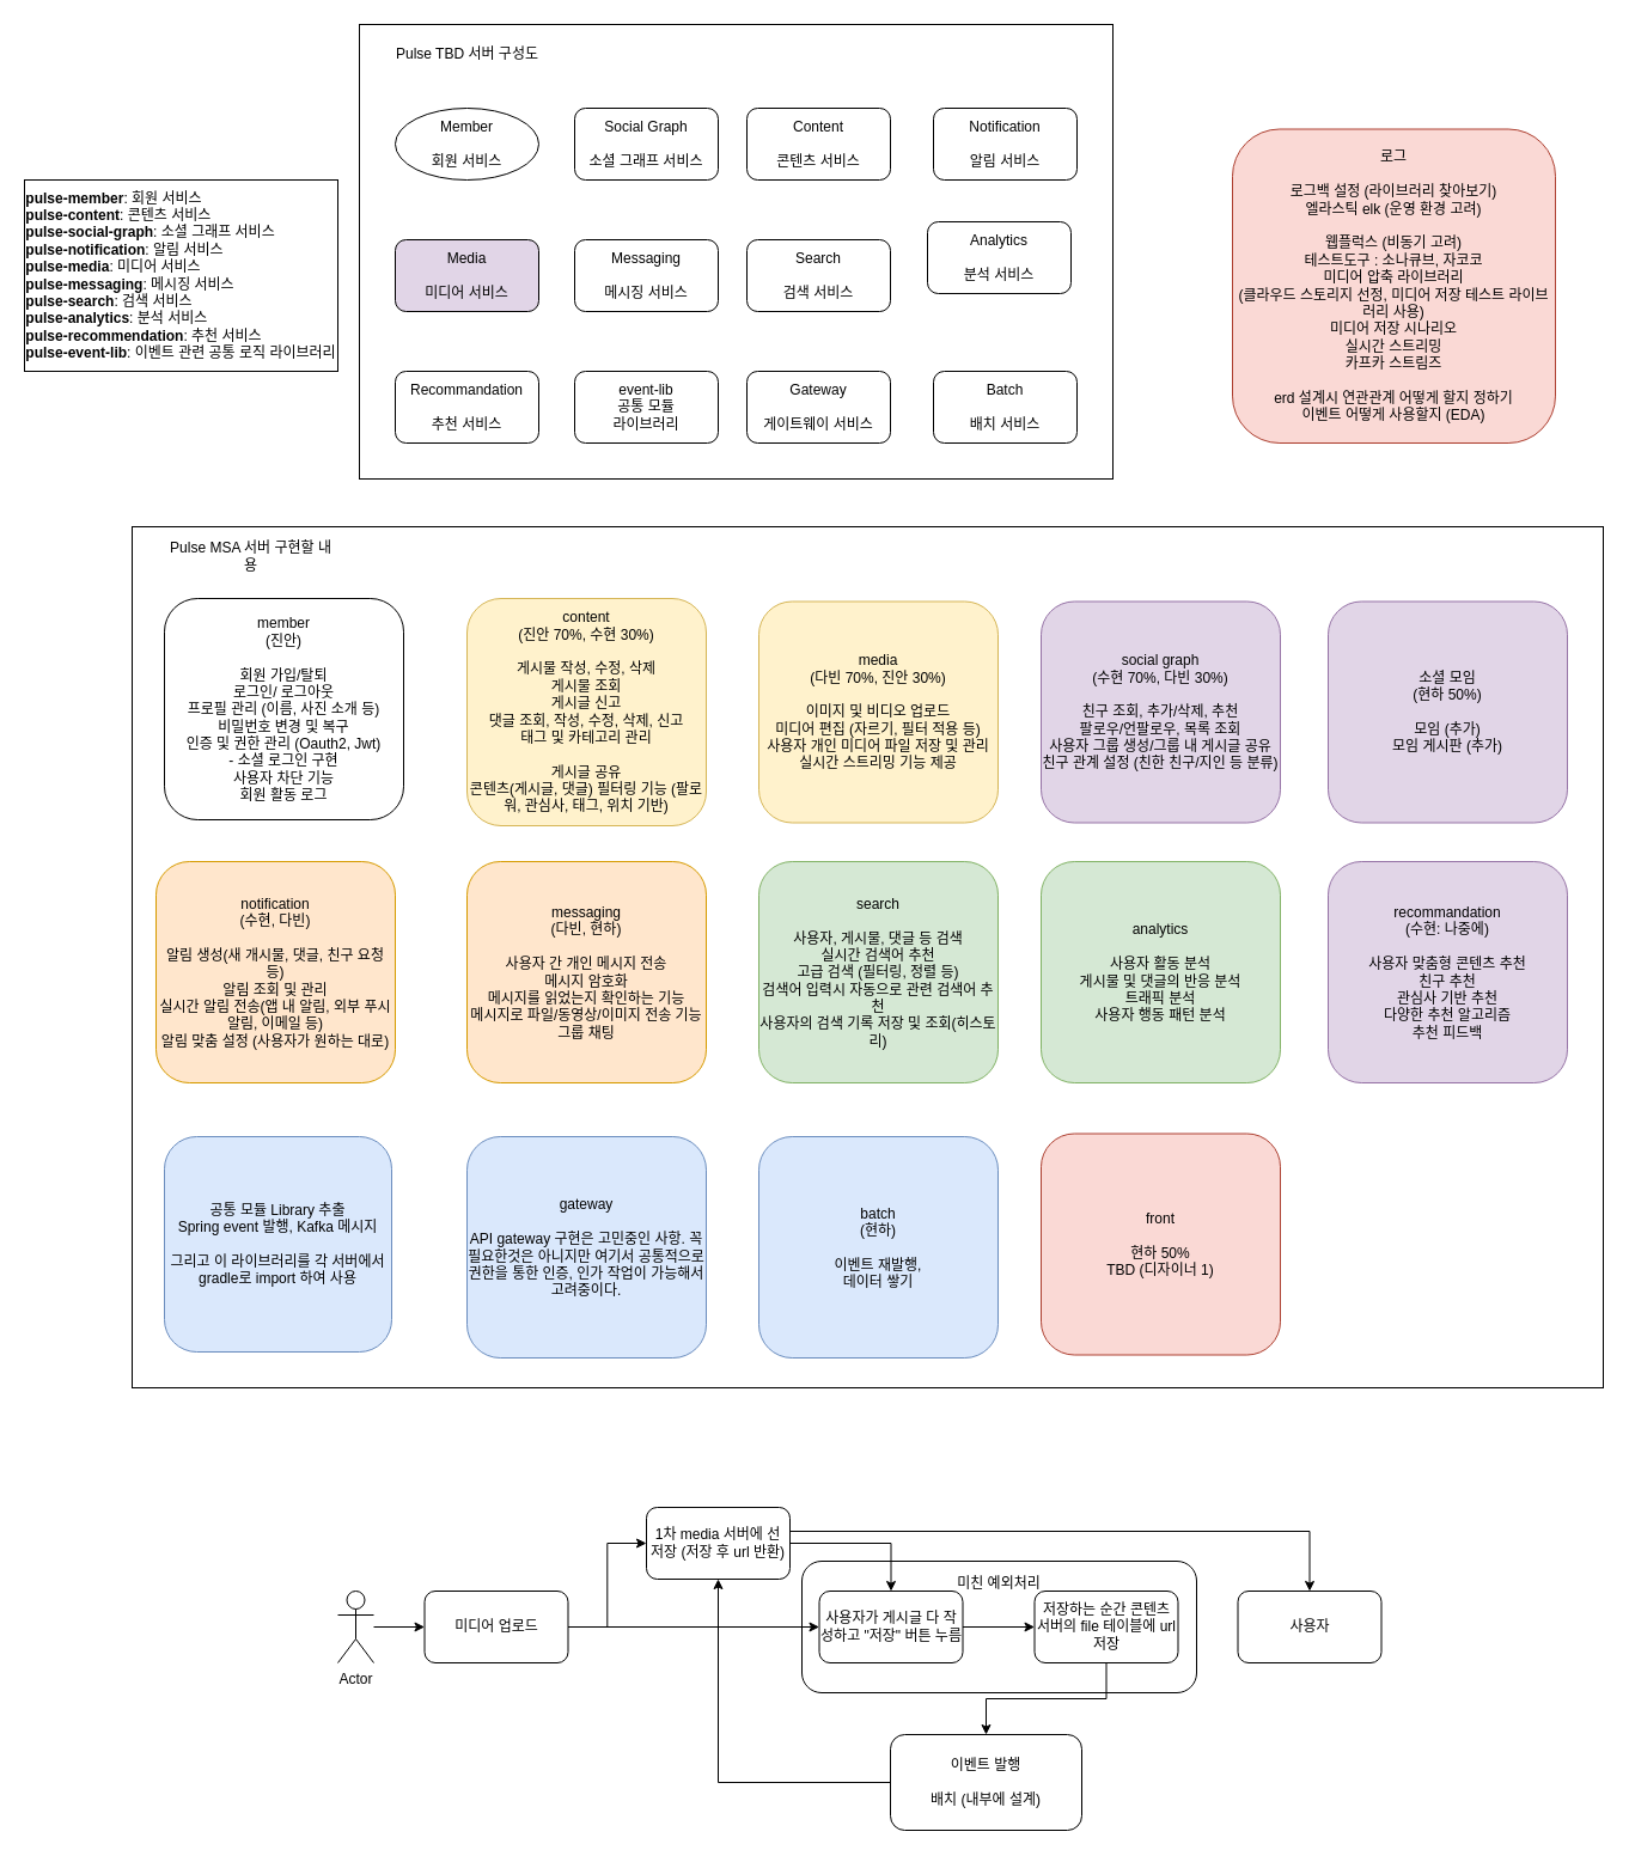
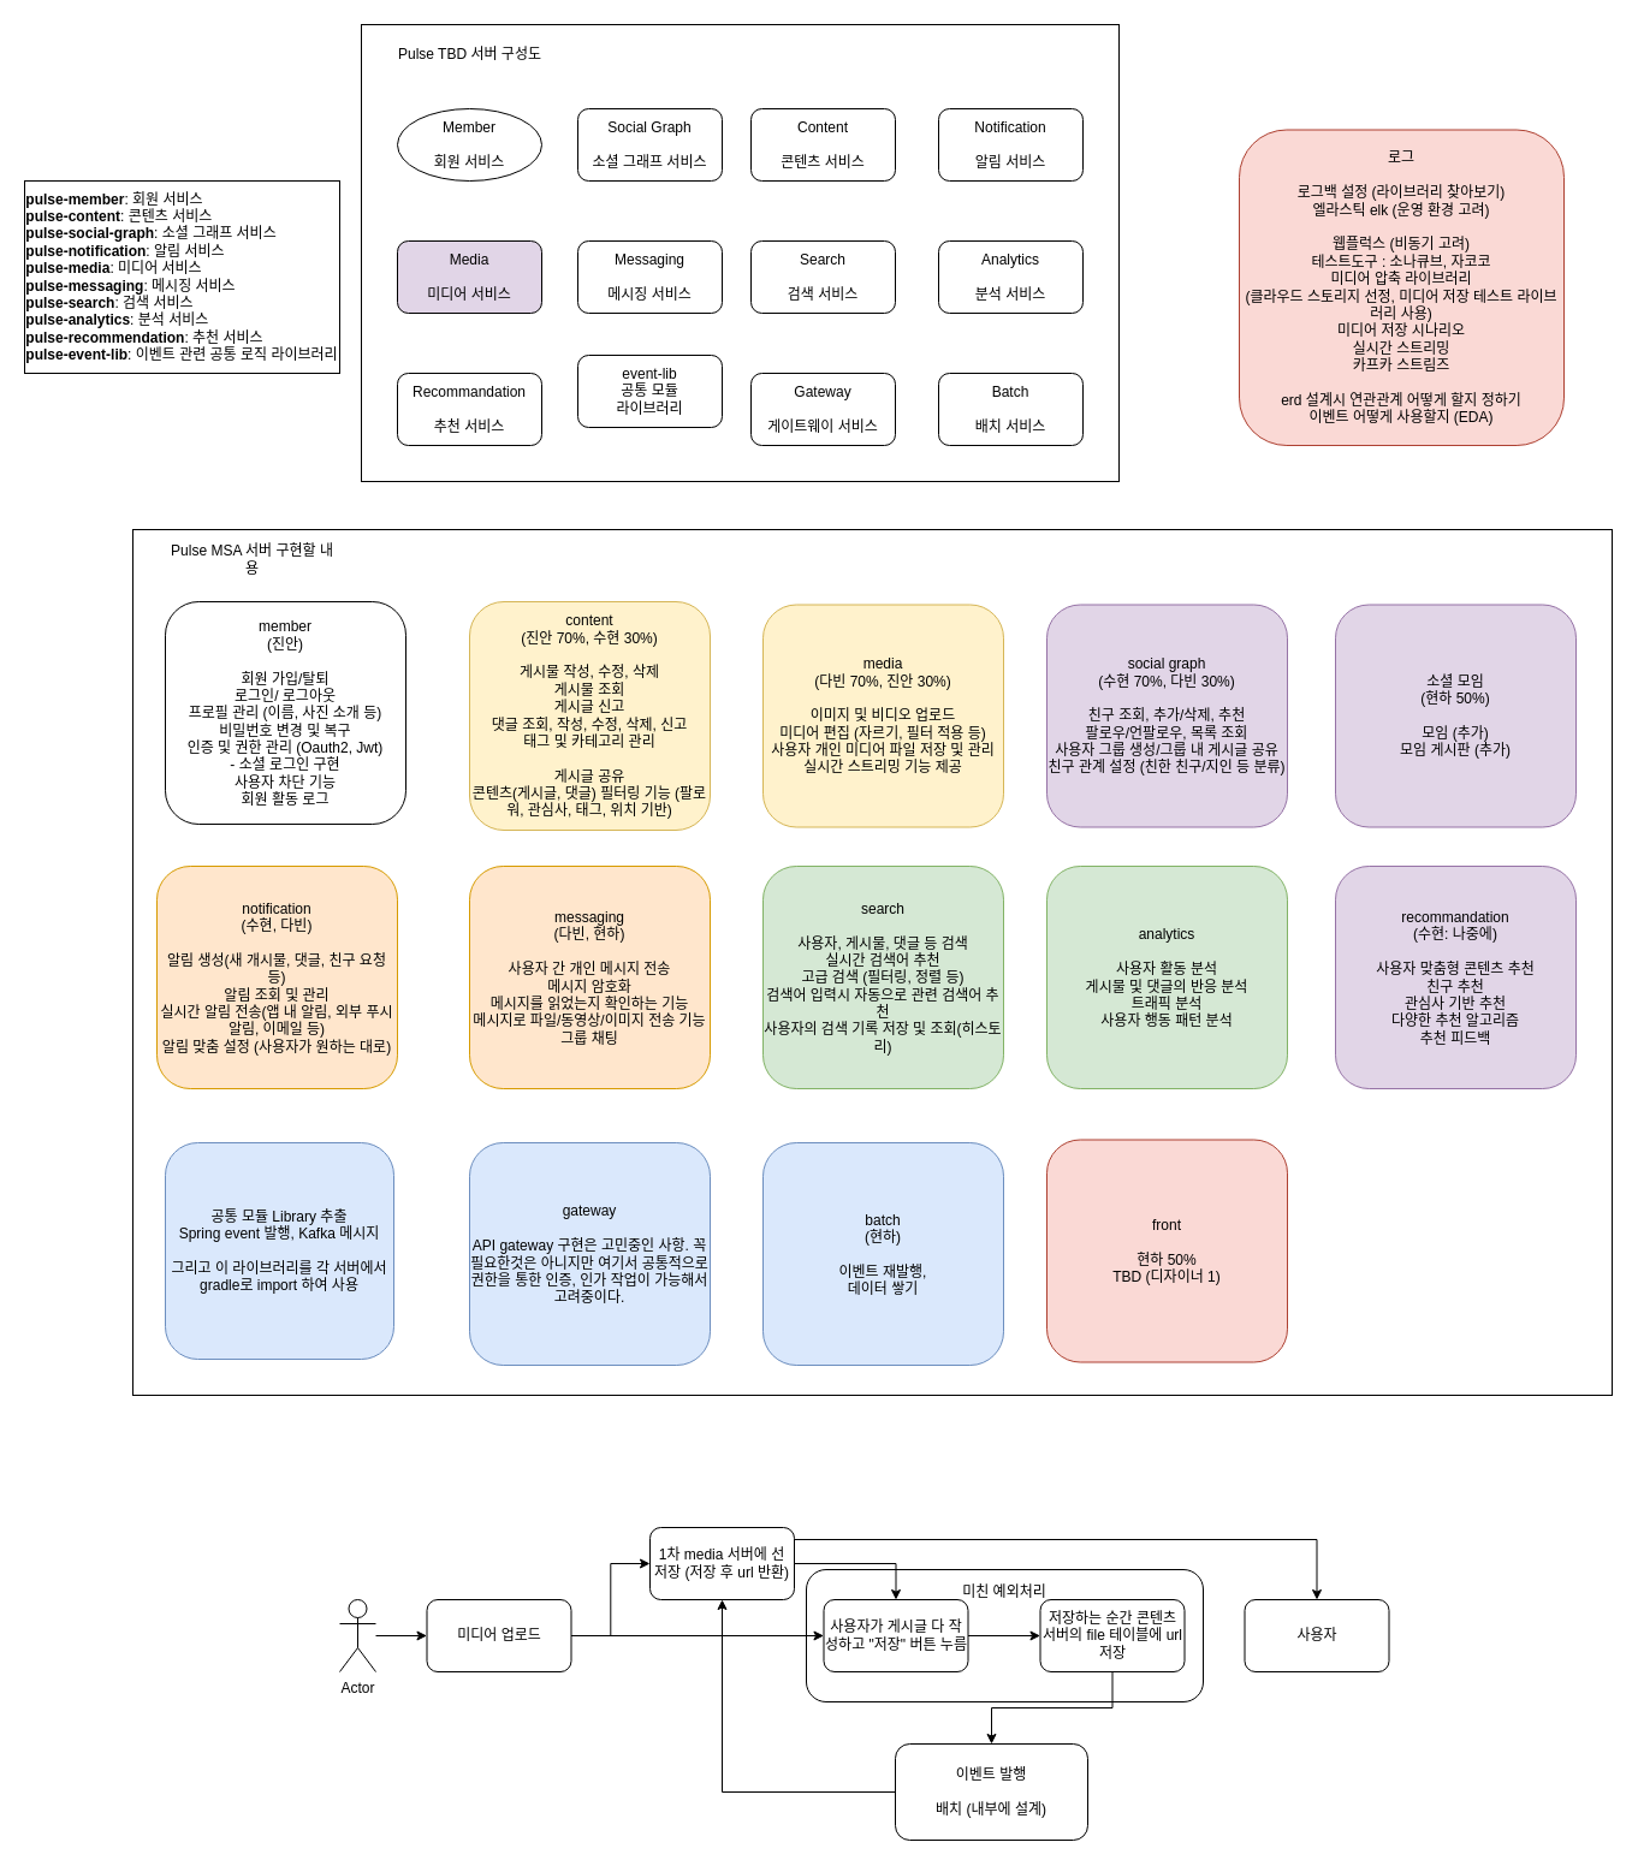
  <mxCell id="0" />
  <mxCell id="1" parent="0" />
  <mxCell id="2" value="미친 예외처리&lt;br&gt;&lt;br&gt;&lt;br&gt;&lt;br&gt;&lt;br&gt;&lt;br&gt;" style="rounded=1;whiteSpace=wrap;html=1;" vertex="1" parent="1"><mxGeometry x="670" y="1305" width="330" height="110" as="geometry" /></mxCell>
  <mxCell id="3" value="" style="rounded=0;whiteSpace=wrap;html=1;" parent="1" vertex="1"><mxGeometry x="110" y="440" width="1230" height="720" as="geometry" /></mxCell>
  <mxCell id="4" value="" style="rounded=0;whiteSpace=wrap;html=1;" parent="1" vertex="1"><mxGeometry x="300" y="20" width="630" height="380" as="geometry" /></mxCell>
  <mxCell id="5" value="Member&lt;br&gt;&lt;br&gt;회원 서비스" style="ellipse;whiteSpace=wrap;html=1;" parent="1" vertex="1"><mxGeometry x="330" y="90" width="120" height="60" as="geometry" /></mxCell>
  <mxCell id="6" value="Social Graph&lt;br&gt;&lt;br&gt;소셜 그래프 서비스" style="rounded=1;whiteSpace=wrap;html=1;" parent="1" vertex="1"><mxGeometry x="480" y="90" width="120" height="60" as="geometry" /></mxCell>
  <mxCell id="7" value="Content&lt;br&gt;&lt;br&gt;콘텐츠 서비스" style="rounded=1;whiteSpace=wrap;html=1;" parent="1" vertex="1"><mxGeometry x="624" y="90" width="120" height="60" as="geometry" /></mxCell>
  <mxCell id="8" value="Notification&lt;br&gt;&lt;br&gt;알림 서비스" style="rounded=1;whiteSpace=wrap;html=1;" parent="1" vertex="1"><mxGeometry x="780" y="90" width="120" height="60" as="geometry" /></mxCell>
  <mxCell id="9" value="Media&lt;br&gt;&lt;br&gt;미디어 서비스" style="rounded=1;whiteSpace=wrap;html=1;fillColor=#e1d5e7;" parent="1" vertex="1"><mxGeometry x="330" y="200" width="120" height="60" as="geometry" /></mxCell>
  <mxCell id="10" value="Messaging&lt;br&gt;&lt;br&gt;메시징 서비스" style="rounded=1;whiteSpace=wrap;html=1;" parent="1" vertex="1"><mxGeometry x="480" y="200" width="120" height="60" as="geometry" /></mxCell>
  <mxCell id="11" value="Search&lt;br&gt;&lt;br&gt;검색 서비스" style="rounded=1;whiteSpace=wrap;html=1;" parent="1" vertex="1"><mxGeometry x="624" y="200" width="120" height="60" as="geometry" /></mxCell>
- <mxCell id="12" value="Analytics&lt;br&gt;&lt;br&gt;분석 서비스" style="rounded=1;whiteSpace=wrap;html=1;" parent="1" vertex="1"><mxGeometry x="775" y="185" width="120" height="60" as="geometry" /></mxCell>
+ <mxCell id="12" value="Analytics&lt;br&gt;&lt;br&gt;분석 서비스" style="rounded=1;whiteSpace=wrap;html=1;" parent="1" vertex="1"><mxGeometry x="780" y="200" width="120" height="60" as="geometry" /></mxCell>
  <mxCell id="13" value="Recommandation&lt;br&gt;&lt;br&gt;추천 서비스" style="rounded=1;whiteSpace=wrap;html=1;" parent="1" vertex="1"><mxGeometry x="330" y="310" width="120" height="60" as="geometry" /></mxCell>
  <mxCell id="14" value="공통 모듈 Library 추출&lt;br&gt;Spring event 발행, Kafka 메시지&lt;br&gt;&lt;br&gt;그리고 이 라이브러리를 각 서버에서 gradle로 import 하여 사용" style="rounded=1;whiteSpace=wrap;html=1;fillColor=#dae8fc;strokeColor=#6c8ebf;" parent="1" vertex="1"><mxGeometry x="137" y="950" width="190" height="180" as="geometry" /></mxCell>
  <mxCell id="15" value="member&lt;br&gt;(진안)&lt;br&gt;&lt;br&gt;회원 가입/탈퇴&lt;br&gt;로그인/ 로그아웃&lt;br&gt;프로필 관리 (이름, 사진 소개 등)&lt;br&gt;비밀번호 변경 및 복구&lt;br&gt;인증 및 권한 관리 (Oauth2, Jwt)&lt;br&gt;- 소셜 로그인 구현&lt;br&gt;사용자 차단 기능&lt;br&gt;회원 활동 로그" style="rounded=1;whiteSpace=wrap;html=1;" parent="1" vertex="1"><mxGeometry x="137" y="500" width="200" height="185" as="geometry" /></mxCell>
  <mxCell id="16" value="content&lt;br&gt;(진안 70%, 수현 30%)&lt;br&gt;&lt;br&gt;게시물 작성, 수정, 삭제&lt;br&gt;게시물 조회&lt;br&gt;게시글 신고&lt;br&gt;댓글 조회,&amp;nbsp;작성, 수정, 삭제, 신고&lt;br&gt;태그 및 카테고리 관리&lt;br&gt;&lt;br&gt;게시글 공유&lt;br&gt;콘텐츠(게시글, 댓글) 필터링 기능 (팔로워, 관심사, 태그, 위치 기반)" style="rounded=1;whiteSpace=wrap;html=1;fillColor=#fff2cc;strokeColor=#d6b656;" parent="1" vertex="1"><mxGeometry x="390" y="500" width="200" height="190" as="geometry" /></mxCell>
  <mxCell id="17" value="social graph&lt;br&gt;(수현 70%, 다빈 30%)&lt;br&gt;&lt;br&gt;친구 조회,&amp;nbsp;추가/삭제, 추천&lt;br&gt;팔로우/언팔로우, 목록 조회&lt;br&gt;사용자 그룹 생성/그룹 내 게시글 공유&lt;br&gt;친구 관계 설정 (친한 친구/지인 등 분류)" style="rounded=1;whiteSpace=wrap;html=1;fillColor=#e1d5e7;strokeColor=#9673a6;" parent="1" vertex="1"><mxGeometry x="870" y="502.5" width="200" height="185" as="geometry" /></mxCell>
  <mxCell id="18" value="notification&lt;br&gt;(수현, 다빈)&lt;br&gt;&lt;br&gt;알림 생성(새 개시물, 댓글, 친구 요청 등)&lt;br&gt;알림 조회 및 관리&lt;br&gt;실시간 알림 전송(앱 내 알림, 외부 푸시 알림, 이메일 등)&lt;br&gt;알림 맞춤 설정 (사용자가 원하는 대로)" style="rounded=1;whiteSpace=wrap;html=1;fillColor=#ffe6cc;strokeColor=#d79b00;" parent="1" vertex="1"><mxGeometry x="130" y="720" width="200" height="185" as="geometry" /></mxCell>
  <mxCell id="19" value="media&lt;br&gt;(다빈 70%, 진안 30%)&lt;br&gt;&lt;br&gt;이미지 및 비디오 업로드&lt;br&gt;미디어 편집 (자르기, 필터 적용 등)&lt;br&gt;사용자 개인 미디어 파일 저장 및 관리&lt;br&gt;실시간 스트리밍 기능 제공" style="rounded=1;whiteSpace=wrap;html=1;fillColor=#fff2cc;strokeColor=#d6b656;" parent="1" vertex="1"><mxGeometry x="634" y="502.5" width="200" height="185" as="geometry" /></mxCell>
  <mxCell id="20" value="messaging&lt;br&gt;(다빈, 현하)&lt;br&gt;&lt;br&gt;사용자 간 개인 메시지 전송&lt;br&gt;메시지 암호화&lt;br&gt;메시지를 읽었는지 확인하는 기능&lt;br&gt;메시지로 파일/동영상/이미지 전송 기능&lt;br&gt;그룹 채팅" style="rounded=1;whiteSpace=wrap;html=1;fillColor=#ffe6cc;strokeColor=#d79b00;" parent="1" vertex="1"><mxGeometry x="390" y="720" width="200" height="185" as="geometry" /></mxCell>
  <mxCell id="21" value="search&lt;br&gt;&lt;br&gt;사용자, 게시물, 댓글 등 검색&lt;br&gt;실시간 검색어 추천&lt;br&gt;고급 검색 (필터링, 정렬 등)&lt;br&gt;검색어 입력시 자동으로 관련 검색어 추천&lt;br&gt;사용자의 검색 기록 저장 및 조회(히스토리)" style="rounded=1;whiteSpace=wrap;html=1;fillColor=#d5e8d4;strokeColor=#82b366;" parent="1" vertex="1"><mxGeometry x="634" y="720" width="200" height="185" as="geometry" /></mxCell>
  <mxCell id="22" value="analytics&lt;br&gt;&lt;br&gt;사용자 활동 분석&lt;br&gt;게시물 및 댓글의 반응 분석&lt;br&gt;트래픽 분석&lt;br&gt;사용자 행동 패턴 분석&lt;br&gt;" style="rounded=1;whiteSpace=wrap;html=1;fillColor=#d5e8d4;strokeColor=#82b366;" parent="1" vertex="1"><mxGeometry x="870" y="720" width="200" height="185" as="geometry" /></mxCell>
  <mxCell id="23" value="recommandation&lt;br&gt;(수현: 나중에)&lt;br&gt;&lt;br&gt;사용자 맞춤형 콘텐츠 추천&lt;br&gt;친구 추천&lt;br&gt;관심사 기반 추천&lt;br&gt;다양한 추천 알고리즘&lt;br style=&quot;border-color: var(--border-color);&quot;&gt;추천 피드백" style="rounded=1;whiteSpace=wrap;html=1;fillColor=#e1d5e7;strokeColor=#9673a6;" parent="1" vertex="1"><mxGeometry x="1110" y="720" width="200" height="185" as="geometry" /></mxCell>
- <mxCell id="24" value="event-lib&lt;br&gt;공통 모듈&lt;br&gt;라이브러리" style="rounded=1;whiteSpace=wrap;html=1;" parent="1" vertex="1"><mxGeometry x="480" y="310" width="120" height="60" as="geometry" /></mxCell>
+ <mxCell id="24" value="event-lib&lt;br&gt;공통 모듈&lt;br&gt;라이브러리" style="rounded=1;whiteSpace=wrap;html=1;" parent="1" vertex="1"><mxGeometry x="480" y="295" width="120" height="60" as="geometry" /></mxCell>
  <mxCell id="25" value="Pulse TBD 서버 구성도" style="text;html=1;strokeColor=none;fillColor=none;align=center;verticalAlign=middle;whiteSpace=wrap;rounded=0;" parent="1" vertex="1"><mxGeometry x="317.5" y="30" width="145" height="30" as="geometry" /></mxCell>
  <mxCell id="26" value="Pulse MSA 서버 구현할 내용" style="text;html=1;strokeColor=none;fillColor=none;align=center;verticalAlign=middle;whiteSpace=wrap;rounded=0;" parent="1" vertex="1"><mxGeometry x="137" y="450" width="145" height="30" as="geometry" /></mxCell>
  <mxCell id="27" value="&lt;div style=&quot;text-align: left;&quot;&gt;&lt;strong style=&quot;background-color: initial;&quot;&gt;pulse-member&lt;/strong&gt;&lt;span style=&quot;background-color: initial;&quot;&gt;: 회원 서비스&lt;/span&gt;&lt;/div&gt;&lt;strong style=&quot;background-color: initial;&quot;&gt;&lt;div style=&quot;text-align: left;&quot;&gt;&lt;strong style=&quot;background-color: initial;&quot;&gt;pulse-content&lt;/strong&gt;&lt;span style=&quot;background-color: initial; font-weight: normal;&quot;&gt;: 콘텐츠 서비스&lt;/span&gt;&lt;/div&gt;&lt;/strong&gt;&lt;strong style=&quot;background-color: initial;&quot;&gt;&lt;div style=&quot;text-align: left;&quot;&gt;&lt;strong style=&quot;background-color: initial;&quot;&gt;pulse-social-graph&lt;/strong&gt;&lt;span style=&quot;background-color: initial; font-weight: normal;&quot;&gt;: 소셜 그래프 서비스&lt;/span&gt;&lt;/div&gt;&lt;/strong&gt;&lt;strong style=&quot;background-color: initial;&quot;&gt;&lt;div style=&quot;text-align: left;&quot;&gt;&lt;strong style=&quot;background-color: initial;&quot;&gt;pulse-notification&lt;/strong&gt;&lt;span style=&quot;background-color: initial; font-weight: normal;&quot;&gt;: 알림 서비스&lt;/span&gt;&lt;/div&gt;&lt;/strong&gt;&lt;strong style=&quot;background-color: initial;&quot;&gt;&lt;div style=&quot;text-align: left;&quot;&gt;&lt;strong style=&quot;background-color: initial;&quot;&gt;pulse-media&lt;/strong&gt;&lt;span style=&quot;background-color: initial; font-weight: normal;&quot;&gt;: 미디어 서비스&lt;/span&gt;&lt;/div&gt;&lt;/strong&gt;&lt;strong style=&quot;background-color: initial;&quot;&gt;&lt;div style=&quot;text-align: left;&quot;&gt;&lt;strong style=&quot;background-color: initial;&quot;&gt;pulse-messaging&lt;/strong&gt;&lt;span style=&quot;background-color: initial; font-weight: normal;&quot;&gt;: 메시징 서비스&lt;/span&gt;&lt;/div&gt;&lt;/strong&gt;&lt;strong style=&quot;background-color: initial;&quot;&gt;&lt;div style=&quot;text-align: left;&quot;&gt;&lt;strong style=&quot;background-color: initial;&quot;&gt;pulse-search&lt;/strong&gt;&lt;span style=&quot;background-color: initial; font-weight: normal;&quot;&gt;: 검색 서비스&lt;/span&gt;&lt;/div&gt;&lt;/strong&gt;&lt;strong style=&quot;background-color: initial;&quot;&gt;&lt;div style=&quot;text-align: left;&quot;&gt;&lt;strong style=&quot;background-color: initial;&quot;&gt;pulse-analytics&lt;/strong&gt;&lt;span style=&quot;background-color: initial; font-weight: normal;&quot;&gt;: 분석 서비스&lt;/span&gt;&lt;/div&gt;&lt;/strong&gt;&lt;span style=&quot;background-color: initial;&quot;&gt;&lt;div style=&quot;font-weight: bold; text-align: left;&quot;&gt;&lt;strong style=&quot;background-color: initial;&quot;&gt;pulse-recommendation&lt;/strong&gt;&lt;span style=&quot;background-color: initial; font-weight: normal;&quot;&gt;: 추천 서비스&lt;/span&gt;&lt;/div&gt;&lt;div style=&quot;text-align: left;&quot;&gt;&lt;b&gt;pulse-event-lib&lt;/b&gt;: 이벤트 관련 공통 로직 라이브러리&lt;/div&gt;&lt;/span&gt;" style="text;html=1;align=center;verticalAlign=middle;whiteSpace=wrap;rounded=0;shadow=0;fillColor=default;strokeColor=default;" parent="1" vertex="1"><mxGeometry x="20" y="150" width="262" height="160" as="geometry" /></mxCell>
  <mxCell id="28" value="Gateway&lt;br&gt;&lt;br&gt;게이트웨이 서비스" style="rounded=1;whiteSpace=wrap;html=1;" parent="1" vertex="1"><mxGeometry x="624" y="310" width="120" height="60" as="geometry" /></mxCell>
  <mxCell id="29" value="Batch&lt;br&gt;&lt;br&gt;배치 서비스" style="rounded=1;whiteSpace=wrap;html=1;" parent="1" vertex="1"><mxGeometry x="780" y="310" width="120" height="60" as="geometry" /></mxCell>
  <mxCell id="30" value="gateway&lt;br&gt;&lt;br&gt;API gateway 구현은 고민중인 사항. 꼭 필요한것은 아니지만 여기서 공통적으로 권한을 통한 인증, 인가 작업이 가능해서 고려중이다." style="rounded=1;whiteSpace=wrap;html=1;fillColor=#dae8fc;strokeColor=#6c8ebf;" parent="1" vertex="1"><mxGeometry x="390" y="950" width="200" height="185" as="geometry" /></mxCell>
  <mxCell id="31" value="batch&lt;br&gt;(현하)&lt;br&gt;&lt;br&gt;이벤트 재발행,&lt;br&gt;데이터 쌓기" style="rounded=1;whiteSpace=wrap;html=1;fillColor=#dae8fc;strokeColor=#6c8ebf;" parent="1" vertex="1"><mxGeometry x="634" y="950" width="200" height="185" as="geometry" /></mxCell>
  <mxCell id="32" value="소셜 모임&lt;br&gt;(현하 50%)&lt;br&gt;&lt;br&gt;모임 (추가)&lt;br&gt;모임 게시판 (추가)" style="rounded=1;whiteSpace=wrap;html=1;fillColor=#e1d5e7;strokeColor=#9673a6;" parent="1" vertex="1"><mxGeometry x="1110" y="502.5" width="200" height="185" as="geometry" /></mxCell>
  <mxCell id="33" value="front&lt;br&gt;&lt;br&gt;현하 50%&lt;br&gt;TBD (디자이너 1)" style="rounded=1;whiteSpace=wrap;html=1;fillColor=#fad9d5;strokeColor=#ae4132;" parent="1" vertex="1"><mxGeometry x="870" y="947.5" width="200" height="185" as="geometry" /></mxCell>
  <mxCell id="34" value="로그&lt;br&gt;&lt;br&gt;로그백 설정 (라이브러리 찾아보기)&lt;br&gt;엘라스틱 elk (운영 환경 고려)&lt;br&gt;&lt;br&gt;웹플럭스 (비동기 고려)&lt;br&gt;테스트도구 : 소나큐브, 자코코&lt;br&gt;미디어 압축 라이브러리 &lt;br&gt;(클라우드 스토리지 선정, 미디어 저장 테스트 라이브러리 사용)&lt;br&gt;미디어 저장 시나리오&lt;br&gt;실시간 스트리밍&lt;br&gt;카프카 스트림즈&lt;br&gt;&lt;br&gt;erd 설계시 연관관계 어떻게 할지 정하기&lt;br&gt;이벤트 어떻게 사용할지 (EDA)" style="rounded=1;whiteSpace=wrap;html=1;fillColor=#fad9d5;strokeColor=#ae4132;" vertex="1" parent="1"><mxGeometry x="1030" y="107.5" width="270" height="262.5" as="geometry" /></mxCell>
  <mxCell id="35" style="edgeStyle=orthogonalEdgeStyle;rounded=0;orthogonalLoop=1;jettySize=auto;html=1;entryX=0;entryY=0.5;entryDx=0;entryDy=0;" edge="1" parent="1" source="37" target="40"><mxGeometry relative="1" as="geometry" /></mxCell>
  <mxCell id="36" style="edgeStyle=orthogonalEdgeStyle;rounded=0;orthogonalLoop=1;jettySize=auto;html=1;" edge="1" parent="1" source="37" target="42"><mxGeometry relative="1" as="geometry" /></mxCell>
  <mxCell id="37" value="미디어 업로드" style="rounded=1;whiteSpace=wrap;html=1;" vertex="1" parent="1"><mxGeometry x="354.5" y="1330" width="120" height="60" as="geometry" /></mxCell>
  <mxCell id="38" style="edgeStyle=orthogonalEdgeStyle;rounded=0;orthogonalLoop=1;jettySize=auto;html=1;entryX=0.5;entryY=0;entryDx=0;entryDy=0;" edge="1" parent="1" source="40" target="42"><mxGeometry relative="1" as="geometry" /></mxCell>
  <mxCell id="39" style="edgeStyle=orthogonalEdgeStyle;rounded=0;orthogonalLoop=1;jettySize=auto;html=1;entryX=0.5;entryY=0;entryDx=0;entryDy=0;" edge="1" parent="1" source="40" target="45"><mxGeometry relative="1" as="geometry"><Array as="points"><mxPoint x="1095" y="1280" /></Array></mxGeometry></mxCell>
- <mxCell id="40" value="1차 media 서버에 선 저장 (저장 후 url 반환)" style="rounded=1;whiteSpace=wrap;html=1;" vertex="1" parent="1"><mxGeometry x="540" y="1260" width="120" height="60" as="geometry" /></mxCell>
+ <mxCell id="40" value="1차 media 서버에 선 저장 (저장 후 url 반환)" style="rounded=1;whiteSpace=wrap;html=1;" vertex="1" parent="1"><mxGeometry x="540" y="1270" width="120" height="60" as="geometry" /></mxCell>
  <mxCell id="41" style="edgeStyle=orthogonalEdgeStyle;rounded=0;orthogonalLoop=1;jettySize=auto;html=1;" edge="1" parent="1" source="42" target="44"><mxGeometry relative="1" as="geometry" /></mxCell>
  <mxCell id="42" value="사용자가 게시글 다 작성하고 &quot;저장&quot; 버튼 누름" style="rounded=1;whiteSpace=wrap;html=1;" vertex="1" parent="1"><mxGeometry x="684.5" y="1330" width="120" height="60" as="geometry" /></mxCell>
  <mxCell id="43" style="edgeStyle=orthogonalEdgeStyle;rounded=0;orthogonalLoop=1;jettySize=auto;html=1;" edge="1" parent="1" source="44" target="49"><mxGeometry relative="1" as="geometry" /></mxCell>
  <mxCell id="44" value="저장하는 순간 콘텐츠 서버의 file 테이블에 url 저장" style="rounded=1;whiteSpace=wrap;html=1;" vertex="1" parent="1"><mxGeometry x="864.5" y="1330" width="120" height="60" as="geometry" /></mxCell>
  <mxCell id="45" value="사용자" style="rounded=1;whiteSpace=wrap;html=1;" vertex="1" parent="1"><mxGeometry x="1034.5" y="1330" width="120" height="60" as="geometry" /></mxCell>
  <mxCell id="46" style="edgeStyle=orthogonalEdgeStyle;rounded=0;orthogonalLoop=1;jettySize=auto;html=1;" edge="1" parent="1" source="47" target="37"><mxGeometry relative="1" as="geometry" /></mxCell>
  <mxCell id="47" value="Actor" style="shape=umlActor;verticalLabelPosition=bottom;verticalAlign=top;html=1;outlineConnect=0;" vertex="1" parent="1"><mxGeometry x="282" y="1330" width="30" height="60" as="geometry" /></mxCell>
  <mxCell id="48" style="edgeStyle=orthogonalEdgeStyle;rounded=0;orthogonalLoop=1;jettySize=auto;html=1;entryX=0.5;entryY=1;entryDx=0;entryDy=0;" edge="1" parent="1" source="49" target="40"><mxGeometry relative="1" as="geometry" /></mxCell>
  <mxCell id="49" value="이벤트 발행&lt;br&gt;&lt;br&gt;배치 (내부에 설계)" style="rounded=1;whiteSpace=wrap;html=1;" vertex="1" parent="1"><mxGeometry x="744" y="1450" width="160" height="80" as="geometry" /></mxCell>
